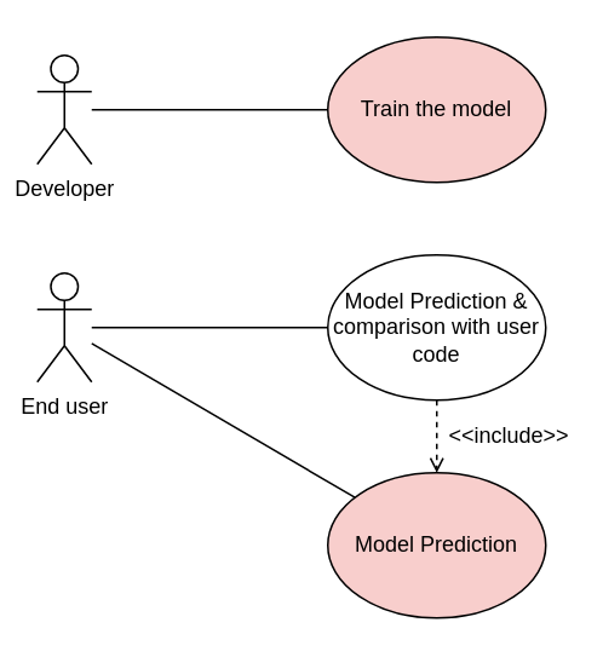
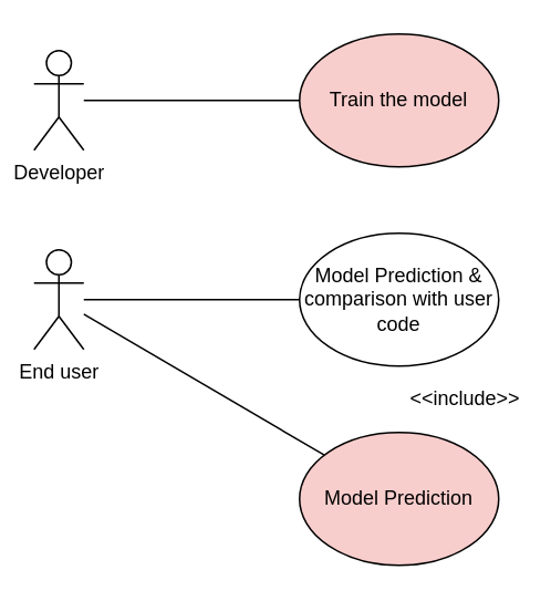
  <mxCell id="0" />
  <mxCell id="1" parent="0" />
  <mxCell id="2" value="&lt;div&gt;Developer&lt;/div&gt;" style="shape=umlActor;verticalLabelPosition=bottom;verticalAlign=top;html=1;outlineConnect=0;" vertex="1" parent="1"><mxGeometry x="20" y="30" width="30" height="60" as="geometry" /></mxCell>
  <mxCell id="3" style="rounded=0;orthogonalLoop=1;jettySize=auto;html=1;endArrow=none;endFill=0;" edge="1" parent="1" source="4" target="8"><mxGeometry relative="1" as="geometry"><mxPoint x="170" y="270" as="targetPoint" /></mxGeometry></mxCell>
  <mxCell id="4" value="&lt;div&gt;End user&lt;/div&gt;" style="shape=umlActor;verticalLabelPosition=bottom;verticalAlign=top;html=1;outlineConnect=0;" vertex="1" parent="1"><mxGeometry x="20" y="150" width="30" height="60" as="geometry" /></mxCell>
  <mxCell id="5" style="edgeStyle=orthogonalEdgeStyle;rounded=0;orthogonalLoop=1;jettySize=auto;html=1;endArrow=none;endFill=0;" edge="1" parent="1" source="6" target="2"><mxGeometry relative="1" as="geometry" /></mxCell>
  <mxCell id="6" value="&lt;div&gt;Train the model&lt;/div&gt;" style="ellipse;whiteSpace=wrap;html=1;fillColor=#f8cecc;" vertex="1" parent="1"><mxGeometry x="180" y="20" width="120" height="80" as="geometry" /></mxCell>
- <mxCell id="7" style="edgeStyle=none;rounded=0;orthogonalLoop=1;jettySize=auto;html=1;endArrow=open;endFill=0;dashed=1;exitX=0.5;exitY=1;exitDx=0;exitDy=0;" edge="1" parent="1" source="10" target="8"><mxGeometry relative="1" as="geometry" /></mxCell>
  <mxCell id="8" value="Model Prediction" style="ellipse;whiteSpace=wrap;html=1;fillColor=#f8cecc;" vertex="1" parent="1"><mxGeometry x="180" y="260" width="120" height="80" as="geometry" /></mxCell>
  <mxCell id="9" style="edgeStyle=orthogonalEdgeStyle;rounded=0;orthogonalLoop=1;jettySize=auto;html=1;endArrow=none;endFill=0;" edge="1" parent="1" source="10" target="4"><mxGeometry relative="1" as="geometry" /></mxCell>
  <mxCell id="10" value="Model Prediction &amp;amp; comparison with user code" style="ellipse;whiteSpace=wrap;html=1;" vertex="1" parent="1"><mxGeometry x="180" y="140" width="120" height="80" as="geometry" /></mxCell>
  <mxCell id="11" value="&lt;div&gt;&amp;lt;&amp;lt;include&amp;gt;&amp;gt;&lt;/div&gt;" style="text;html=1;strokeColor=none;fillColor=none;align=center;verticalAlign=middle;whiteSpace=wrap;rounded=0;" vertex="1" parent="1"><mxGeometry x="250" y="230" width="60" height="20" as="geometry" /></mxCell>
